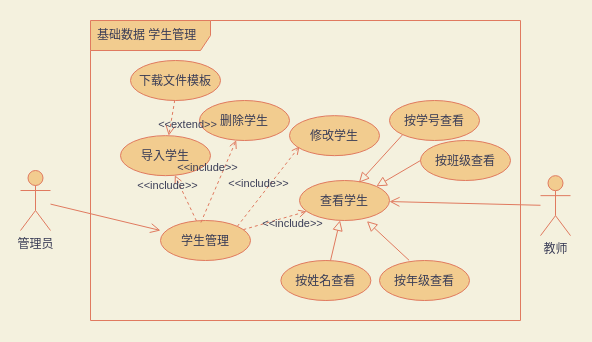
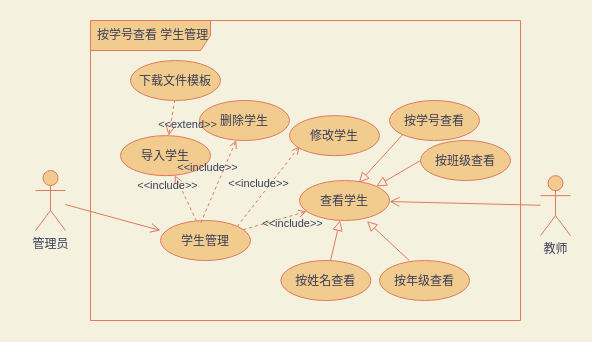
  <mxCell id="0" />
  <mxCell id="1" parent="0" />
  <mxCell id="2" value="导入学生" style="ellipse;fillColor=#F2CC8F;strokeColor=#E07A5F;fontColor=#393C56;" vertex="1" parent="1"><mxGeometry x="120" y="135.15" width="90" height="40" as="geometry" /></mxCell>
  <mxCell id="3" value="" style="edgeStyle=none;rounded=1;sketch=0;orthogonalLoop=1;jettySize=auto;html=1;fontColor=#393C56;strokeColor=#E07A5F;fillColor=#F2CC8F;endSize=8;endArrow=block;endFill=0;labelBackgroundColor=#F4F1DE;" edge="1" parent="1" source="8" target="4"><mxGeometry relative="1" as="geometry" /></mxCell>
  <mxCell id="4" value="查看学生" style="ellipse;fillColor=#F2CC8F;strokeColor=#E07A5F;fontColor=#393C56;" vertex="1" parent="1"><mxGeometry x="299" y="180" width="90" height="40" as="geometry" /></mxCell>
  <mxCell id="5" value="修改学生" style="ellipse;fillColor=#F2CC8F;strokeColor=#E07A5F;fontColor=#393C56;" vertex="1" parent="1"><mxGeometry x="289" y="115.15" width="90" height="40" as="geometry" /></mxCell>
  <mxCell id="6" value="按学号查看" style="ellipse;fillColor=#F2CC8F;strokeColor=#E07A5F;fontColor=#393C56;" vertex="1" parent="1"><mxGeometry x="389" y="100" width="90" height="40" as="geometry" /></mxCell>
  <mxCell id="7" value="按年级查看" style="ellipse;fillColor=#F2CC8F;strokeColor=#E07A5F;fontColor=#393C56;" vertex="1" parent="1"><mxGeometry x="379" y="260" width="90" height="40" as="geometry" /></mxCell>
  <mxCell id="8" value="按姓名查看" style="ellipse;fillColor=#F2CC8F;strokeColor=#E07A5F;fontColor=#393C56;" vertex="1" parent="1"><mxGeometry x="280.37" y="260" width="90" height="40" as="geometry" /></mxCell>
  <mxCell id="9" value="学生管理" style="ellipse;fillColor=#F2CC8F;strokeColor=#E07A5F;fontColor=#393C56;" vertex="1" parent="1"><mxGeometry x="160" y="220" width="90" height="40" as="geometry" /></mxCell>
  <mxCell id="10" value="删除学生" style="ellipse;fillColor=#F2CC8F;strokeColor=#E07A5F;fontColor=#393C56;" vertex="1" parent="1"><mxGeometry x="199" y="100" width="90" height="40" as="geometry" /></mxCell>
  <mxCell id="11" value="&amp;lt;&amp;lt;include&amp;gt;&amp;gt;" style="html=1;verticalAlign=bottom;labelBackgroundColor=none;endArrow=open;endFill=0;dashed=1;rounded=1;sketch=0;fontColor=#393C56;strokeColor=#E07A5F;fillColor=#F2CC8F;" edge="1" parent="1" source="9" target="2"><mxGeometry x="0.408" y="15" width="160" relative="1" as="geometry"><mxPoint x="196.57" y="45.9" as="sourcePoint" /><mxPoint x="139.37" y="160.3" as="targetPoint" /><mxPoint as="offset" /></mxGeometry></mxCell>
  <mxCell id="12" value="&amp;lt;&amp;lt;include&amp;gt;&amp;gt;" style="html=1;verticalAlign=bottom;labelBackgroundColor=none;endArrow=open;endFill=0;dashed=1;rounded=1;sketch=0;fontColor=#393C56;strokeColor=#E07A5F;fillColor=#F2CC8F;exitX=0.449;exitY=0.05;exitDx=0;exitDy=0;exitPerimeter=0;" edge="1" parent="1" source="9" target="10"><mxGeometry x="0.002" y="12" width="160" relative="1" as="geometry"><mxPoint x="200.412" y="193.37" as="sourcePoint" /><mxPoint x="148.49" y="157.184" as="targetPoint" /><mxPoint as="offset" /></mxGeometry></mxCell>
  <mxCell id="13" value="&amp;lt;&amp;lt;include&amp;gt;&amp;gt;" style="html=1;verticalAlign=bottom;labelBackgroundColor=none;endArrow=open;endFill=0;dashed=1;rounded=1;sketch=0;fontColor=#393C56;strokeColor=#E07A5F;fillColor=#F2CC8F;entryX=0.107;entryY=0.89;entryDx=0;entryDy=0;entryPerimeter=0;exitX=1;exitY=0;exitDx=0;exitDy=0;" edge="1" parent="1" source="9"><mxGeometry x="-0.207" y="4" width="160" relative="1" as="geometry"><mxPoint x="210.412" y="203.37" as="sourcePoint" /><mxPoint x="299" y="145.9" as="targetPoint" /><mxPoint as="offset" /></mxGeometry></mxCell>
  <mxCell id="14" value="&amp;lt;&amp;lt;include&amp;gt;&amp;gt;" style="html=1;verticalAlign=bottom;labelBackgroundColor=none;endArrow=open;endFill=0;dashed=1;rounded=1;sketch=0;fontColor=#393C56;strokeColor=#E07A5F;fillColor=#F2CC8F;" edge="1" parent="1" source="9" target="4"><mxGeometry x="0.419" y="-16" width="160" relative="1" as="geometry"><mxPoint x="269" y="205.15" as="sourcePoint" /><mxPoint x="168.12" y="182.034" as="targetPoint" /><mxPoint as="offset" /></mxGeometry></mxCell>
  <mxCell id="15" value="" style="edgeStyle=none;rounded=1;sketch=0;orthogonalLoop=1;jettySize=auto;html=1;fontColor=#393C56;strokeColor=#E07A5F;fillColor=#F2CC8F;exitX=0;exitY=1;exitDx=0;exitDy=0;endArrow=block;endFill=0;endSize=8;entryX=0.66;entryY=0.055;entryDx=0;entryDy=0;entryPerimeter=0;labelBackgroundColor=#F4F1DE;" edge="1" parent="1" source="6" target="4"><mxGeometry relative="1" as="geometry"><mxPoint x="398.64" y="201.95" as="sourcePoint" /><mxPoint x="381.29" y="170.15" as="targetPoint" /></mxGeometry></mxCell>
  <mxCell id="16" value="" style="edgeStyle=none;rounded=1;sketch=0;orthogonalLoop=1;jettySize=auto;html=1;fontColor=#393C56;strokeColor=#E07A5F;fillColor=#F2CC8F;entryX=0.749;entryY=1.015;entryDx=0;entryDy=0;endSize=8;endArrow=block;endFill=0;exitX=0.329;exitY=-0.004;exitDx=0;exitDy=0;exitPerimeter=0;entryPerimeter=0;labelBackgroundColor=#F4F1DE;" edge="1" parent="1" source="7" target="4"><mxGeometry relative="1" as="geometry"><mxPoint x="474.61" y="147.55" as="sourcePoint" /><mxPoint x="377.04" y="186.75" as="targetPoint" /></mxGeometry></mxCell>
  <mxCell id="17" value="&amp;lt;&amp;lt;extend&amp;gt;&amp;gt;" style="html=1;verticalAlign=bottom;labelBackgroundColor=none;endArrow=open;endFill=0;dashed=1;rounded=1;sketch=0;fontColor=#393C56;endSize=8;strokeColor=#E07A5F;fillColor=#F2CC8F;exitX=0.492;exitY=0.99;exitDx=0;exitDy=0;exitPerimeter=0;" edge="1" parent="1" source="18" target="2"><mxGeometry x="0.743" y="18" width="160" relative="1" as="geometry"><mxPoint x="106.42" y="76.5" as="sourcePoint" /><mxPoint x="189.37" y="85.3" as="targetPoint" /><mxPoint as="offset" /></mxGeometry></mxCell>
  <mxCell id="18" value="下载文件模板" style="ellipse;fillColor=#F2CC8F;strokeColor=#E07A5F;fontColor=#393C56;" vertex="1" parent="1"><mxGeometry x="130" y="60" width="90" height="40" as="geometry" /></mxCell>
  <mxCell id="19" value="按班级查看" style="ellipse;fillColor=#F2CC8F;strokeColor=#E07A5F;fontColor=#393C56;" vertex="1" parent="1"><mxGeometry x="420" y="140" width="90" height="40" as="geometry" /></mxCell>
  <mxCell id="20" value="" style="edgeStyle=none;rounded=1;sketch=0;orthogonalLoop=1;jettySize=auto;html=1;fontColor=#393C56;strokeColor=#E07A5F;fillColor=#F2CC8F;endArrow=block;endFill=0;endSize=8;entryX=1;entryY=0;entryDx=0;entryDy=0;exitX=0;exitY=0.5;exitDx=0;exitDy=0;labelBackgroundColor=#F4F1DE;" edge="1" parent="1" source="19" target="4"><mxGeometry relative="1" as="geometry"><mxPoint x="462.16" y="147.55" as="sourcePoint" /><mxPoint x="380" y="184" as="targetPoint" /></mxGeometry></mxCell>
  <mxCell id="21" value="教师" style="shape=umlActor;verticalLabelPosition=bottom;verticalAlign=top;html=1;fillColor=#F2CC8F;strokeColor=#E07A5F;fontColor=#393C56;" vertex="1" parent="1"><mxGeometry x="540" y="175.15" width="30" height="60" as="geometry" /></mxCell>
- <mxCell id="22" value="管理员" style="shape=umlActor;verticalLabelPosition=bottom;verticalAlign=top;html=1;fillColor=#F2CC8F;strokeColor=#E07A5F;fontColor=#393C56;" vertex="1" parent="1"><mxGeometry x="20" y="170" width="30" height="60" as="geometry" /></mxCell>
+ <mxCell id="22" value="管理员" style="shape=umlActor;verticalLabelPosition=bottom;verticalAlign=top;html=1;fillColor=#F2CC8F;strokeColor=#E07A5F;fontColor=#393C56;" vertex="1" parent="1"><mxGeometry x="35" y="170" width="30" height="60" as="geometry" /></mxCell>
  <mxCell id="23" value="" style="edgeStyle=none;rounded=1;sketch=0;orthogonalLoop=1;jettySize=auto;html=1;fontColor=#393C56;endArrow=open;endFill=0;endSize=8;strokeColor=#E07A5F;fillColor=#F2CC8F;entryX=0;entryY=0.25;entryDx=0;entryDy=0;labelBackgroundColor=#F4F1DE;entryPerimeter=0;" edge="1" parent="1" source="22" target="9"><mxGeometry relative="1" as="geometry"><mxPoint x="90" y="315.68" as="sourcePoint" /><mxPoint x="214.674" y="288.749" as="targetPoint" /></mxGeometry></mxCell>
  <mxCell id="24" value="" style="edgeStyle=none;rounded=1;sketch=0;orthogonalLoop=1;jettySize=auto;html=1;fontColor=#393C56;endArrow=open;endFill=0;endSize=8;strokeColor=#E07A5F;fillColor=#F2CC8F;labelBackgroundColor=#F4F1DE;" edge="1" parent="1" source="21" target="4"><mxGeometry relative="1" as="geometry"><mxPoint x="70" y="262.216" as="sourcePoint" /><mxPoint x="190.37" y="280" as="targetPoint" /></mxGeometry></mxCell>
- <mxCell id="25" value="基础数据 学生管理" style="shape=umlFrame;whiteSpace=wrap;html=1;width=120;height=30;boundedLbl=1;verticalAlign=middle;align=left;spacingLeft=5;rounded=0;sketch=0;fontColor=#393C56;strokeColor=#E07A5F;fillColor=#F2CC8F;" vertex="1" parent="1"><mxGeometry x="90" y="20" width="430" height="300" as="geometry" /></mxCell>
+ <mxCell id="25" value="按学号查看 学生管理" style="shape=umlFrame;whiteSpace=wrap;html=1;width=120;height=30;boundedLbl=1;verticalAlign=middle;align=left;spacingLeft=5;rounded=0;sketch=0;fontColor=#393C56;strokeColor=#E07A5F;fillColor=#F2CC8F;" vertex="1" parent="1"><mxGeometry x="90" y="20" width="430" height="300" as="geometry" /></mxCell>
